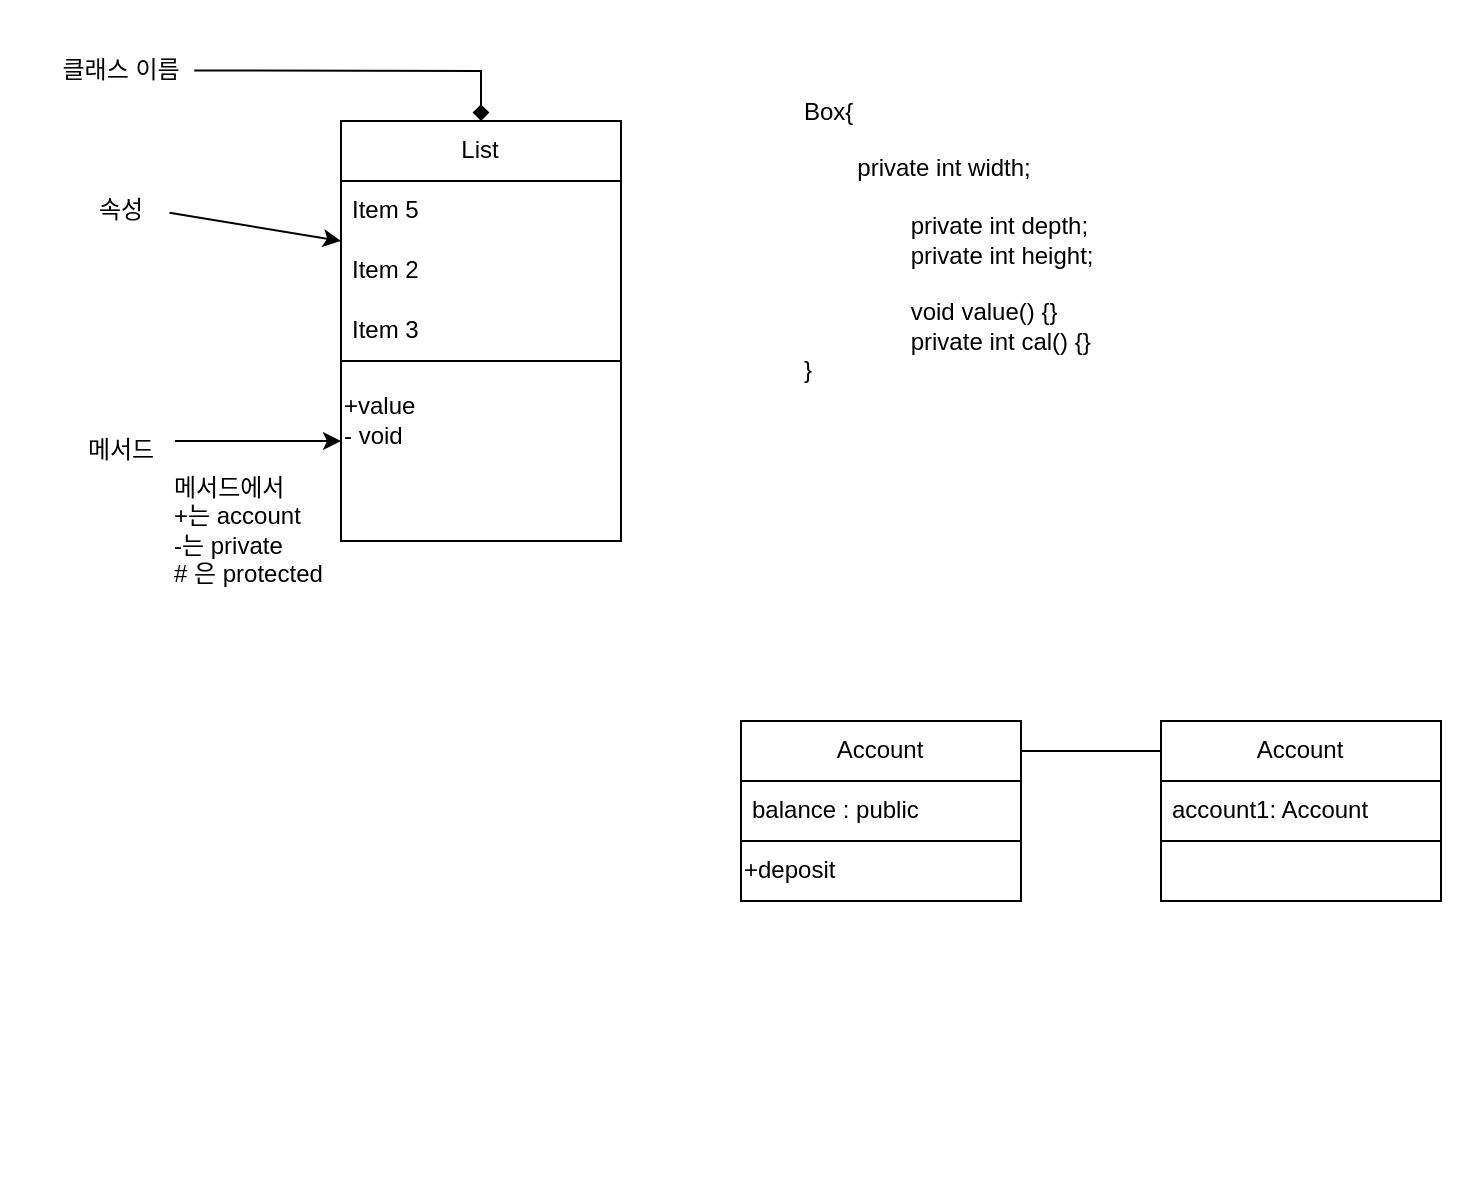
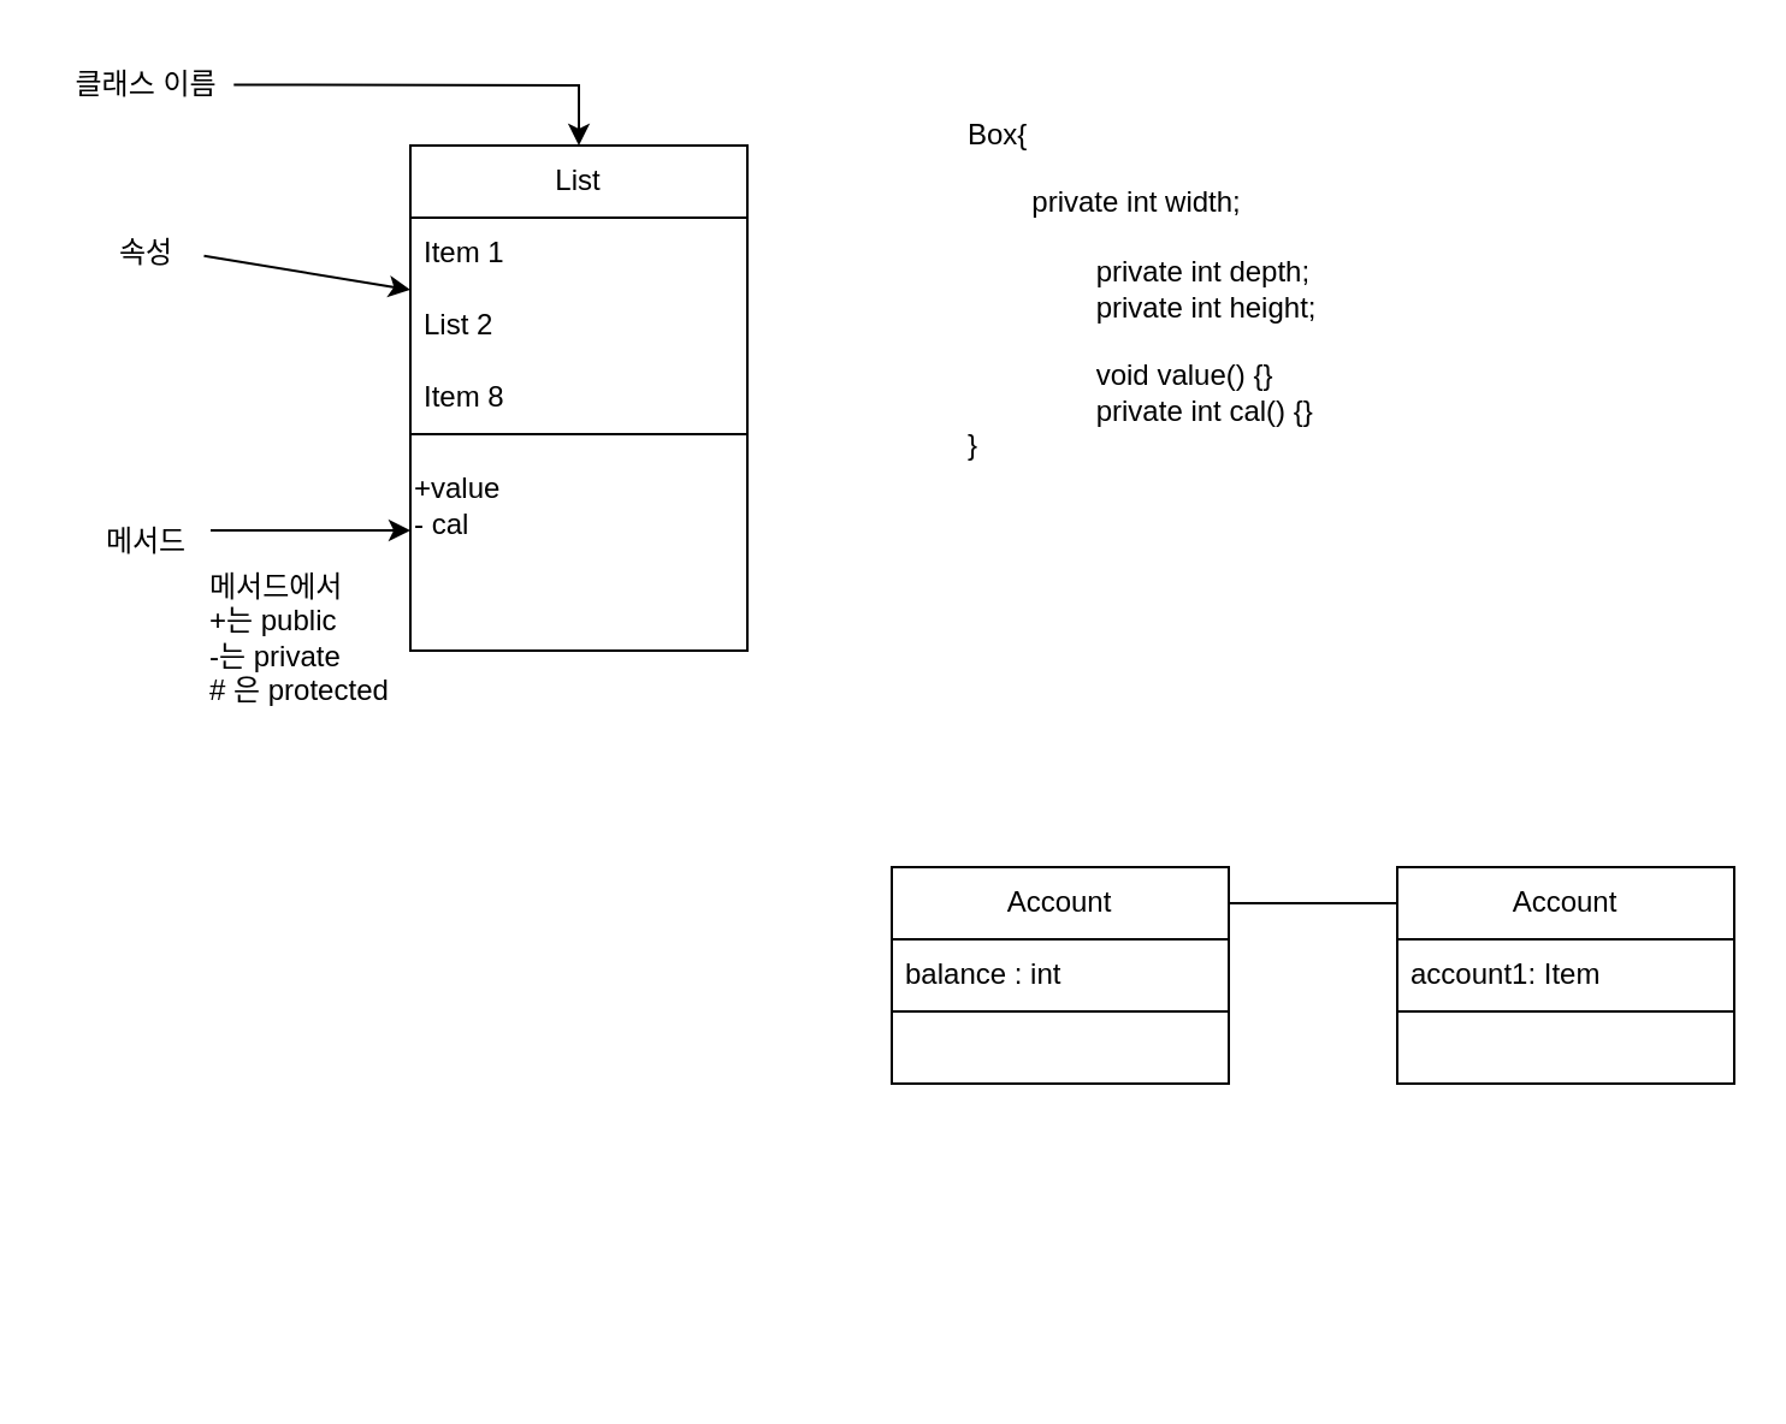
  <mxCell id="0" />
  <mxCell id="1" parent="0" />
  <mxCell id="2" value="Box{&lt;div&gt;&lt;span style=&quot;background-color: transparent; color: light-dark(rgb(0, 0, 0), rgb(255, 255, 255));&quot;&gt;&lt;span style=&quot;white-space: pre;&quot;&gt;&#09;&lt;/span&gt;&lt;br&gt;&lt;/span&gt;&lt;/div&gt;&lt;div&gt;&lt;span style=&quot;white-space: pre;&quot;&gt;&#09;&lt;/span&gt;private int width;&lt;br&gt;&lt;/div&gt;&lt;div&gt;&lt;span style=&quot;white-space: pre;&quot;&gt;&#09;&lt;/span&gt;&lt;span style=&quot;white-space: pre;&quot;&gt;&#09;&lt;/span&gt;&lt;br&gt;&lt;/div&gt;&lt;div&gt;&lt;span style=&quot;white-space: pre;&quot;&gt;&#09;&lt;span style=&quot;white-space: pre;&quot;&gt;&#09;&lt;/span&gt;private int depth;&lt;/span&gt;&lt;br&gt;&lt;/div&gt;&lt;div&gt;&lt;span style=&quot;white-space: pre;&quot;&gt;&#09;&lt;/span&gt;&lt;span style=&quot;white-space: pre;&quot;&gt;&#09;&lt;/span&gt;private int height;&lt;br&gt;&lt;/div&gt;&lt;div&gt;&lt;br&gt;&lt;/div&gt;&lt;div&gt;&lt;span style=&quot;white-space: pre;&quot;&gt;&#09;&lt;/span&gt;&lt;span style=&quot;white-space: pre;&quot;&gt;&#09;&lt;/span&gt;void value() {}&lt;/div&gt;&lt;div&gt;&lt;span style=&quot;white-space: pre;&quot;&gt;&#09;&lt;/span&gt;&lt;span style=&quot;white-space: pre;&quot;&gt;&#09;&lt;/span&gt;private int cal() {}&lt;br&gt;&lt;/div&gt;&lt;div&gt;&lt;span style=&quot;background-color: transparent; color: light-dark(rgb(0, 0, 0), rgb(255, 255, 255));&quot;&gt;}&lt;/span&gt;&lt;/div&gt;" style="text;html=1;align=left;verticalAlign=middle;resizable=0;points=[];autosize=1;strokeColor=none;fillColor=none;" vertex="1" parent="1"><mxGeometry x="400" y="40" width="170" height="160" as="geometry" /></mxCell>
  <mxCell id="3" value="클래스 이름" style="text;html=1;align=center;verticalAlign=middle;resizable=0;points=[];autosize=1;strokeColor=none;fillColor=none;" vertex="1" parent="1"><mxGeometry x="20" y="20" width="80" height="30" as="geometry" /></mxCell>
  <mxCell id="4" value="속성" style="text;html=1;align=center;verticalAlign=middle;resizable=0;points=[];autosize=1;strokeColor=none;fillColor=none;" vertex="1" parent="1"><mxGeometry x="35" y="90" width="50" height="30" as="geometry" /></mxCell>
- <mxCell id="5" value="" style="endArrow=diamond;html=1;rounded=0;exitX=0.958;exitY=0.49;exitDx=0;exitDy=0;exitPerimeter=0;entryX=0.5;entryY=0;entryDx=0;entryDy=0;" edge="1" parent="1" source="3" target="11"><mxGeometry width="50" height="50" relative="1" as="geometry"><mxPoint x="340" y="230" as="sourcePoint" /><mxPoint x="390" y="180" as="targetPoint" /><Array as="points"><mxPoint x="240" y="35" /></Array></mxGeometry></mxCell>
+ <mxCell id="5" value="" style="endArrow=classic;html=1;rounded=0;exitX=0.958;exitY=0.49;exitDx=0;exitDy=0;exitPerimeter=0;entryX=0.5;entryY=0;entryDx=0;entryDy=0;" edge="1" parent="1" source="3" target="11"><mxGeometry width="50" height="50" relative="1" as="geometry"><mxPoint x="340" y="230" as="sourcePoint" /><mxPoint x="390" y="180" as="targetPoint" /><Array as="points"><mxPoint x="240" y="35" /></Array></mxGeometry></mxCell>
  <mxCell id="6" value="" style="endArrow=classic;html=1;rounded=0;exitX=0.985;exitY=0.53;exitDx=0;exitDy=0;exitPerimeter=0;" edge="1" parent="1" source="4"><mxGeometry width="50" height="50" relative="1" as="geometry"><mxPoint x="340" y="230" as="sourcePoint" /><mxPoint x="170" y="120" as="targetPoint" /></mxGeometry></mxCell>
  <mxCell id="7" value="메서드" style="text;html=1;align=center;verticalAlign=middle;resizable=0;points=[];autosize=1;strokeColor=none;fillColor=none;" vertex="1" parent="1"><mxGeometry x="30" y="210" width="60" height="30" as="geometry" /></mxCell>
  <mxCell id="8" value="" style="endArrow=classic;html=1;rounded=0;" edge="1" parent="1"><mxGeometry width="50" height="50" relative="1" as="geometry"><mxPoint x="87" y="220" as="sourcePoint" /><mxPoint x="170" y="220" as="targetPoint" /></mxGeometry></mxCell>
- <mxCell id="9" value="메서드에서&lt;div&gt;+는 account&lt;/div&gt;&lt;div&gt;-는 private&lt;/div&gt;&lt;div&gt;# 은 protected&lt;/div&gt;" style="text;html=1;align=left;verticalAlign=middle;resizable=0;points=[];autosize=1;strokeColor=none;fillColor=none;" vertex="1" parent="1"><mxGeometry x="85" y="230" width="100" height="70" as="geometry" /></mxCell>
+ <mxCell id="9" value="메서드에서&lt;div&gt;+는 public&lt;/div&gt;&lt;div&gt;-는 private&lt;/div&gt;&lt;div&gt;# 은 protected&lt;/div&gt;" style="text;html=1;align=left;verticalAlign=middle;resizable=0;points=[];autosize=1;strokeColor=none;fillColor=none;" vertex="1" parent="1"><mxGeometry x="85" y="230" width="100" height="70" as="geometry" /></mxCell>
  <mxCell id="10" value="" style="group" vertex="1" connectable="0" parent="1"><mxGeometry x="170" y="60" width="140" height="210" as="geometry" /></mxCell>
  <mxCell id="11" value="List" style="swimlane;fontStyle=0;childLayout=stackLayout;horizontal=1;startSize=30;horizontalStack=0;resizeParent=1;resizeParentMax=0;resizeLast=0;collapsible=1;marginBottom=0;whiteSpace=wrap;html=1;" vertex="1" parent="10"><mxGeometry width="140" height="120" as="geometry" /></mxCell>
- <mxCell id="12" value="Item 5" style="text;strokeColor=none;fillColor=none;align=left;verticalAlign=middle;spacingLeft=4;spacingRight=4;overflow=hidden;points=[[0,0.5],[1,0.5]];portConstraint=eastwest;rotatable=0;whiteSpace=wrap;html=1;" vertex="1" parent="11"><mxGeometry y="30" width="140" height="30" as="geometry" /></mxCell>
- <mxCell id="13" value="Item 2" style="text;strokeColor=none;fillColor=none;align=left;verticalAlign=middle;spacingLeft=4;spacingRight=4;overflow=hidden;points=[[0,0.5],[1,0.5]];portConstraint=eastwest;rotatable=0;whiteSpace=wrap;html=1;" vertex="1" parent="11"><mxGeometry y="60" width="140" height="30" as="geometry" /></mxCell>
- <mxCell id="14" value="Item 3" style="text;strokeColor=none;fillColor=none;align=left;verticalAlign=middle;spacingLeft=4;spacingRight=4;overflow=hidden;points=[[0,0.5],[1,0.5]];portConstraint=eastwest;rotatable=0;whiteSpace=wrap;html=1;" vertex="1" parent="11"><mxGeometry y="90" width="140" height="30" as="geometry" /></mxCell>
+ <mxCell id="12" value="Item 1" style="text;strokeColor=none;fillColor=none;align=left;verticalAlign=middle;spacingLeft=4;spacingRight=4;overflow=hidden;points=[[0,0.5],[1,0.5]];portConstraint=eastwest;rotatable=0;whiteSpace=wrap;html=1;" vertex="1" parent="11"><mxGeometry y="30" width="140" height="30" as="geometry" /></mxCell>
+ <mxCell id="13" value="List 2" style="text;strokeColor=none;fillColor=none;align=left;verticalAlign=middle;spacingLeft=4;spacingRight=4;overflow=hidden;points=[[0,0.5],[1,0.5]];portConstraint=eastwest;rotatable=0;whiteSpace=wrap;html=1;" vertex="1" parent="11"><mxGeometry y="60" width="140" height="30" as="geometry" /></mxCell>
+ <mxCell id="14" value="Item 8" style="text;strokeColor=none;fillColor=none;align=left;verticalAlign=middle;spacingLeft=4;spacingRight=4;overflow=hidden;points=[[0,0.5],[1,0.5]];portConstraint=eastwest;rotatable=0;whiteSpace=wrap;html=1;" vertex="1" parent="11"><mxGeometry y="90" width="140" height="30" as="geometry" /></mxCell>
  <mxCell id="15" value="" style="swimlane;startSize=0;" vertex="1" parent="10"><mxGeometry y="120" width="140" height="90" as="geometry" /></mxCell>
- <mxCell id="16" value="+value&lt;div&gt;- void&lt;/div&gt;" style="text;html=1;align=left;verticalAlign=middle;resizable=0;points=[];autosize=1;strokeColor=none;fillColor=none;" vertex="1" parent="15"><mxGeometry y="10" width="60" height="40" as="geometry" /></mxCell>
+ <mxCell id="16" value="+value&lt;div&gt;- cal&lt;/div&gt;" style="text;html=1;align=left;verticalAlign=middle;resizable=0;points=[];autosize=1;strokeColor=none;fillColor=none;" vertex="1" parent="15"><mxGeometry y="10" width="60" height="40" as="geometry" /></mxCell>
  <mxCell id="17" value="" style="group" vertex="1" connectable="0" parent="1"><mxGeometry x="370" y="360" width="140" height="210" as="geometry" /></mxCell>
  <mxCell id="18" value="Account" style="swimlane;fontStyle=0;childLayout=stackLayout;horizontal=1;startSize=30;horizontalStack=0;resizeParent=1;resizeParentMax=0;resizeLast=0;collapsible=1;marginBottom=0;whiteSpace=wrap;html=1;" vertex="1" parent="17"><mxGeometry width="140" height="60" as="geometry" /></mxCell>
- <mxCell id="19" value="balance : public" style="text;strokeColor=none;fillColor=none;align=left;verticalAlign=middle;spacingLeft=4;spacingRight=4;overflow=hidden;points=[[0,0.5],[1,0.5]];portConstraint=eastwest;rotatable=0;whiteSpace=wrap;html=1;" vertex="1" parent="18"><mxGeometry y="30" width="140" height="30" as="geometry" /></mxCell>
+ <mxCell id="19" value="balance : int" style="text;strokeColor=none;fillColor=none;align=left;verticalAlign=middle;spacingLeft=4;spacingRight=4;overflow=hidden;points=[[0,0.5],[1,0.5]];portConstraint=eastwest;rotatable=0;whiteSpace=wrap;html=1;" vertex="1" parent="18"><mxGeometry y="30" width="140" height="30" as="geometry" /></mxCell>
  <mxCell id="20" value="" style="swimlane;startSize=0;" vertex="1" parent="17"><mxGeometry y="60" width="140" height="30" as="geometry" /></mxCell>
- <mxCell id="21" value="&lt;div&gt;+deposit&lt;/div&gt;" style="text;html=1;align=left;verticalAlign=middle;resizable=0;points=[];autosize=1;strokeColor=none;fillColor=none;" vertex="1" parent="20"><mxGeometry width="70" height="30" as="geometry" /></mxCell>
  <mxCell id="22" value="Account" style="swimlane;fontStyle=0;childLayout=stackLayout;horizontal=1;startSize=30;horizontalStack=0;resizeParent=1;resizeParentMax=0;resizeLast=0;collapsible=1;marginBottom=0;whiteSpace=wrap;html=1;" vertex="1" parent="1"><mxGeometry x="580" y="360" width="140" height="60" as="geometry"><mxRectangle x="590" y="410" width="80" height="30" as="alternateBounds" /></mxGeometry></mxCell>
- <mxCell id="23" value="account1: Account" style="text;strokeColor=none;fillColor=none;align=left;verticalAlign=middle;spacingLeft=4;spacingRight=4;overflow=hidden;points=[[0,0.5],[1,0.5]];portConstraint=eastwest;rotatable=0;whiteSpace=wrap;html=1;" vertex="1" parent="22"><mxGeometry y="30" width="140" height="30" as="geometry" /></mxCell>
+ <mxCell id="23" value="account1: Item" style="text;strokeColor=none;fillColor=none;align=left;verticalAlign=middle;spacingLeft=4;spacingRight=4;overflow=hidden;points=[[0,0.5],[1,0.5]];portConstraint=eastwest;rotatable=0;whiteSpace=wrap;html=1;" vertex="1" parent="22"><mxGeometry y="30" width="140" height="30" as="geometry" /></mxCell>
  <mxCell id="24" value="" style="swimlane;startSize=0;" vertex="1" parent="1"><mxGeometry x="580" y="420" width="140" height="30" as="geometry" /></mxCell>
  <mxCell id="25" value="" style="endArrow=none;html=1;rounded=0;exitX=1;exitY=0.25;exitDx=0;exitDy=0;entryX=0;entryY=0.25;entryDx=0;entryDy=0;" edge="1" parent="1" source="18" target="22"><mxGeometry width="50" height="50" relative="1" as="geometry"><mxPoint x="340" y="580" as="sourcePoint" /><mxPoint x="390" y="530" as="targetPoint" /></mxGeometry></mxCell>
